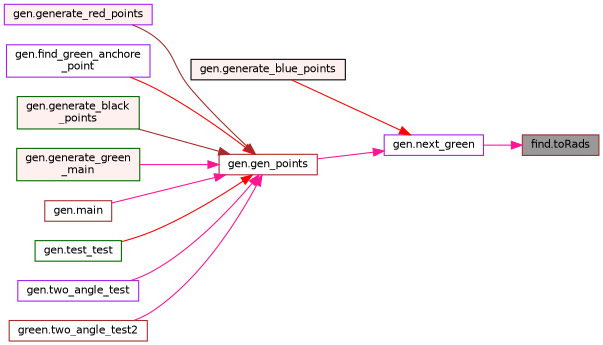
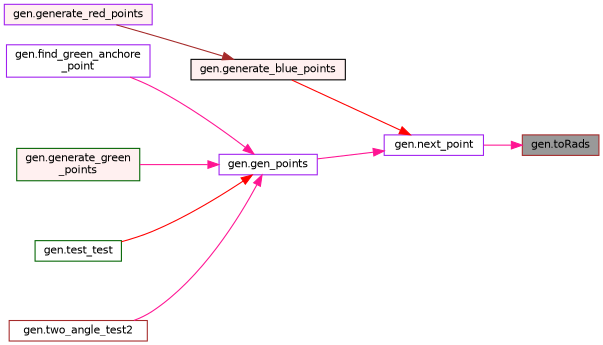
  digraph {
    rankdir=RL
    node [color=brown fillcolor=white fontname=Helvetica fontsize=10 shape=box style=filled]
    edge [color=deeppink dir=back fontname=Helvetica fontsize=10 labelfontname=Helvetica labelfontsize=10 style=solid]
-   n1 [fillcolor=grey60 fontcolor=black height=0.2 label="find.toRads" width=0.4]
-   n2 [color=purple height=0.2 label="gen.next_green" width=0.4]
-   n3 [height=0.2 label="gen.gen_points" width=0.4]
+   n1 [fillcolor=grey60 fontcolor=black height=0.2 label="gen.toRads" width=0.4]
+   n2 [color=purple height=0.2 label="gen.next_point" width=0.4]
+   n3 [color=purple height=0.2 label="gen.gen_points" width=0.4]
    n4 [color=black fillcolor="#FFF0F0" height=0.2 label="gen.generate_blue_points" width=0.4]
    n5 [color=purple height=0.2 label="gen.find_green_anchore\l_point" width=0.4]
-   n6 [color=darkgreen fillcolor="#FFF0F0" height=0.2 label="gen.generate_black\l_points" width=0.4]
-   n7 [color=darkgreen fillcolor="#FFF0F0" height=0.2 label="gen.generate_green\l_main" width=0.4]
+   n7 [color=darkgreen fillcolor="#FFF0F0" height=0.2 label="gen.generate_green\l_points" width=0.4]
    n8 [color=purple fillcolor="#FFF0F0" height=0.2 label="gen.generate_red_points" width=0.4]
-   n9 [height=0.2 label="gen.main" width=0.4]
    n10 [color=darkgreen height=0.2 label="gen.test_test" width=0.4]
-   n11 [color=purple height=0.2 label="gen.two_angle_test" width=0.4]
-   n12 [height=0.2 label="green.two_angle_test2" width=0.4]
+   n12 [height=0.2 label="gen.two_angle_test2" width=0.4]
    n1 -> n2
    n2 -> n3
    n2 -> n4 [color=red]
-   n3 -> n5 [color=red]
-   n3 -> n6 [color=brown]
+   n3 -> n5
    n3 -> n7
-   n3 -> n8 [color=brown]
-   n3 -> n9
+   n4 -> n8 [color=brown]
    n3 -> n10 [color=red]
-   n3 -> n11
    n3 -> n12
  }
